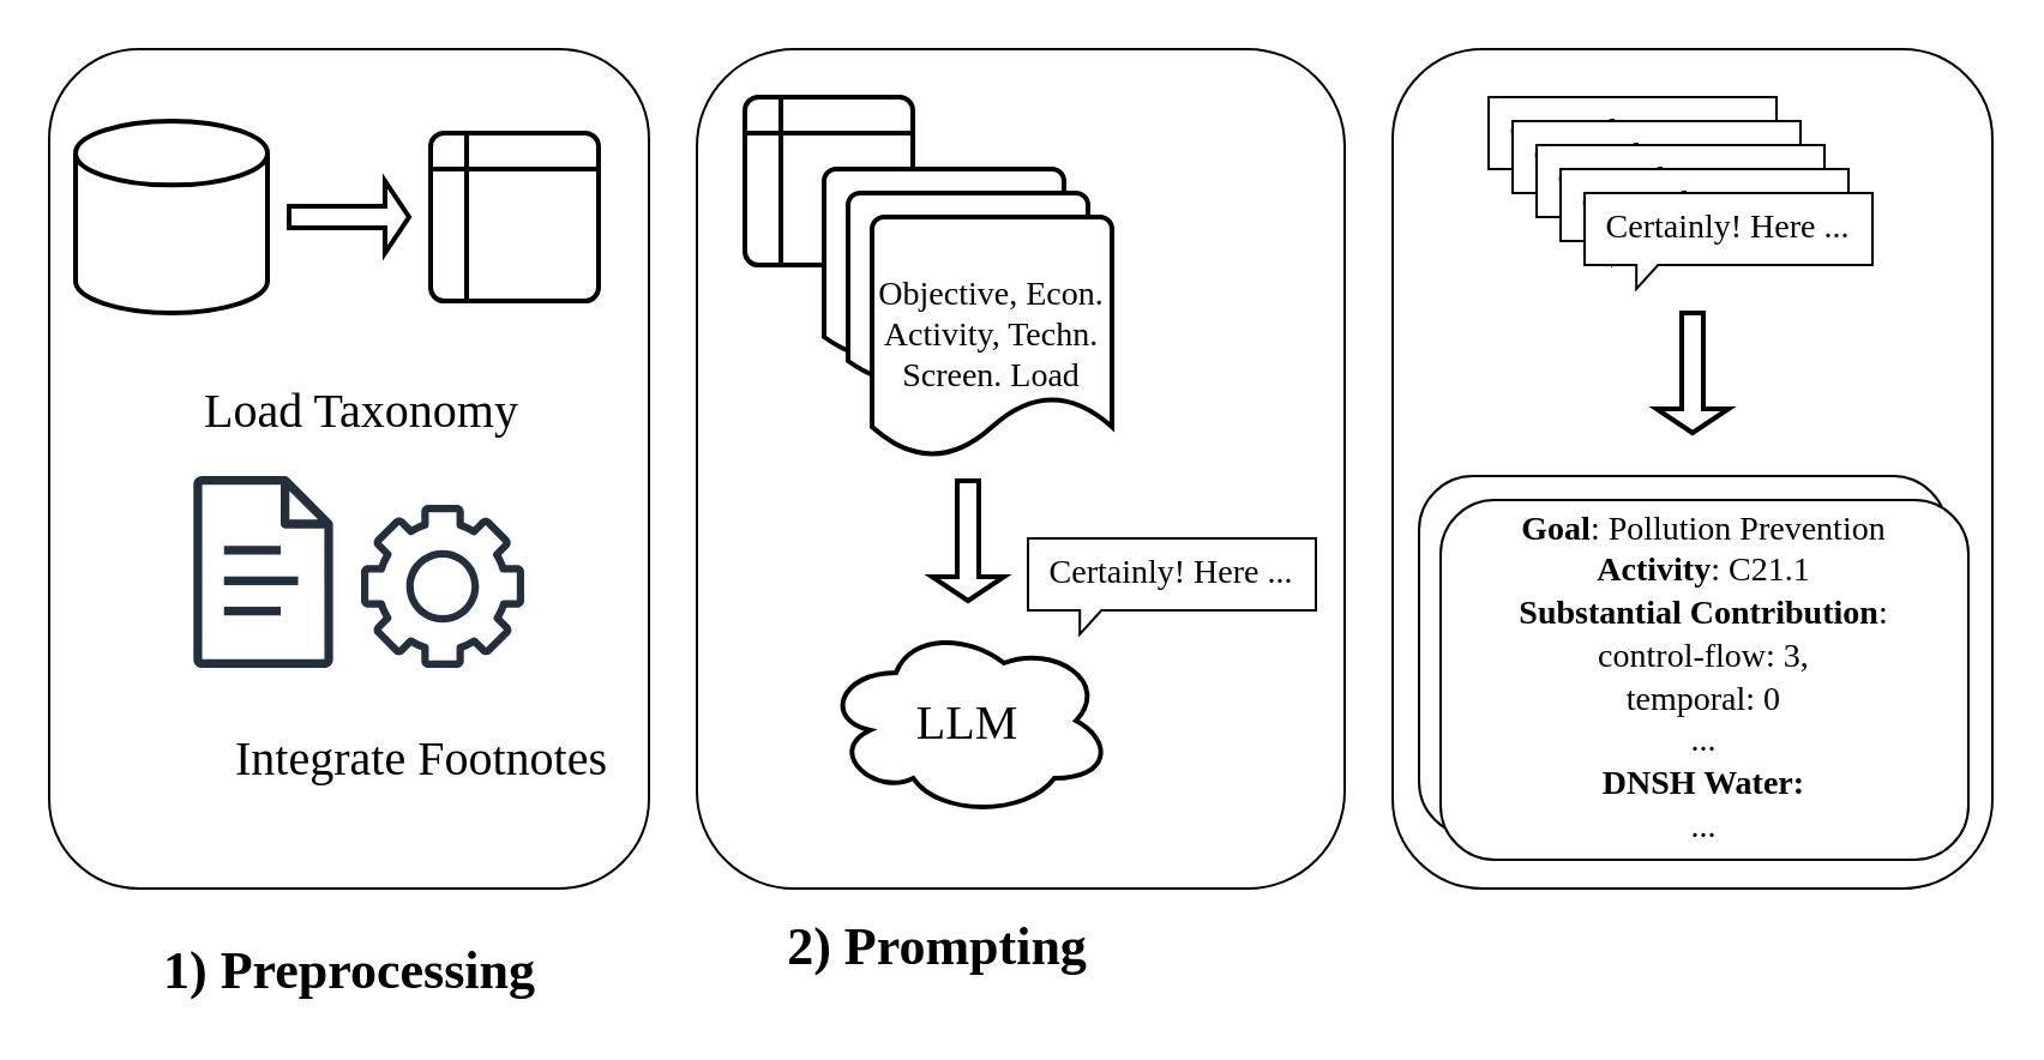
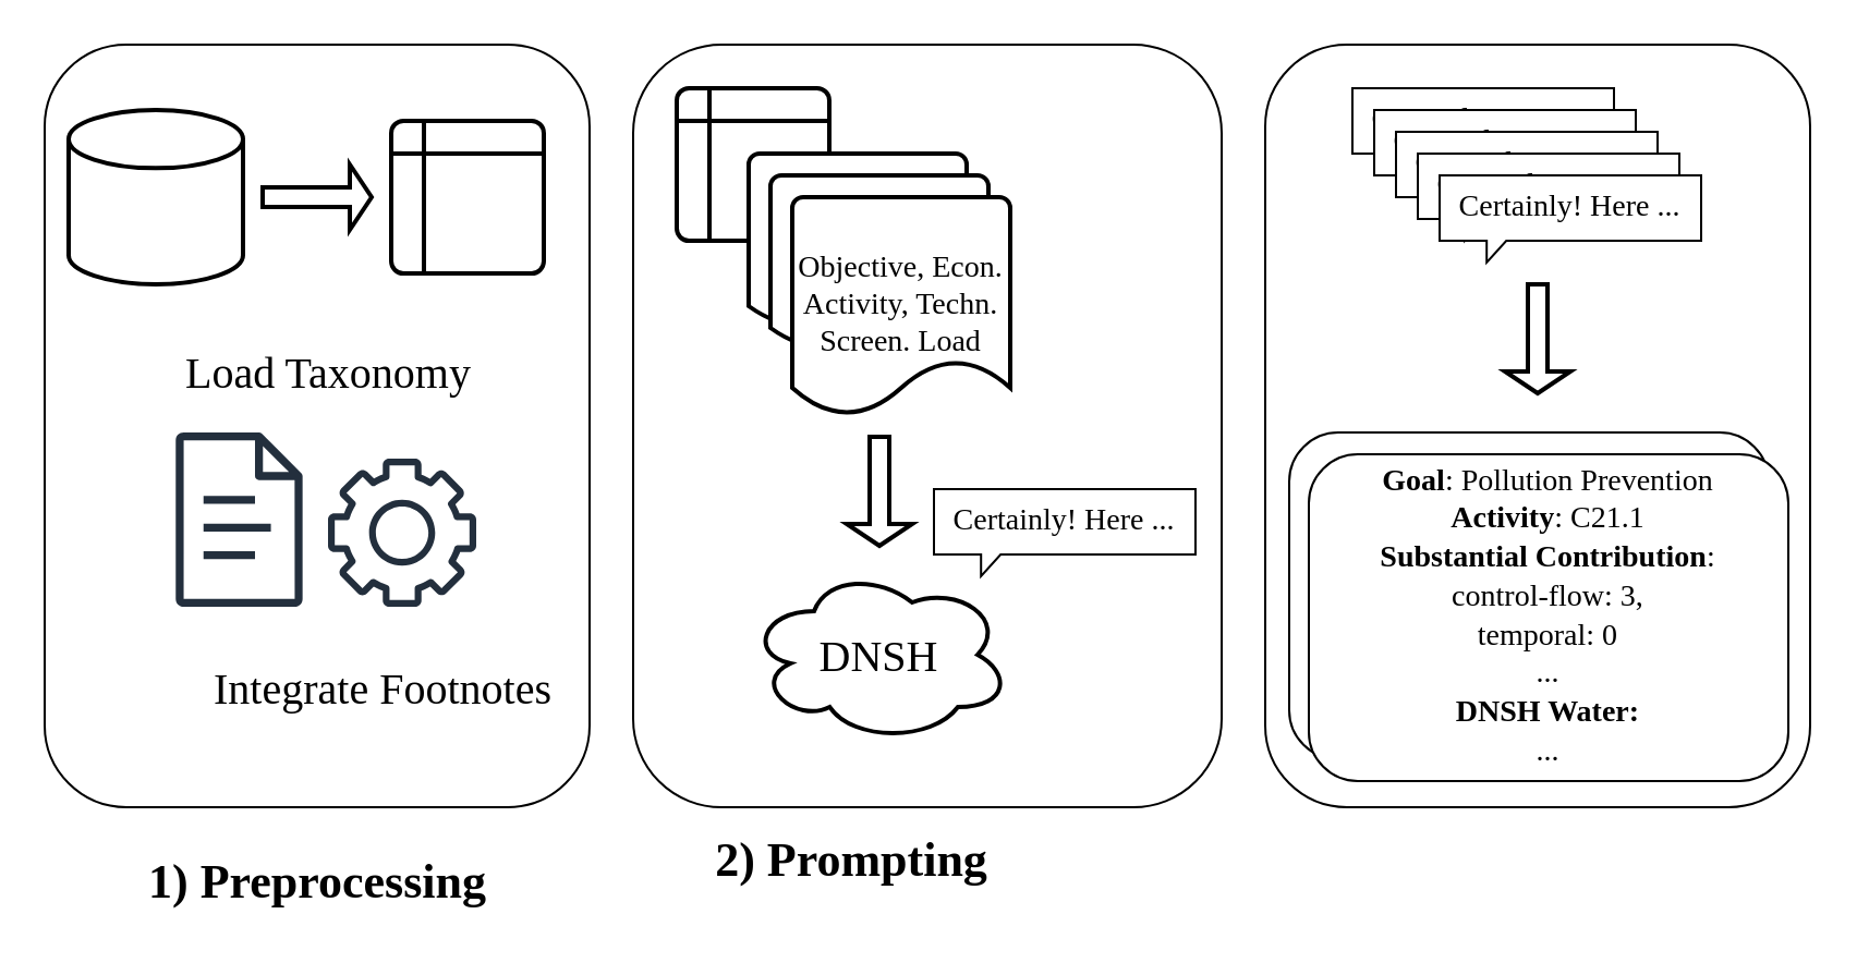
  <mxCell id="0" />
  <mxCell id="1" parent="0" />
  <mxCell id="2" value="" style="rounded=1;whiteSpace=wrap;html=1;" vertex="1" parent="1"><mxGeometry x="598" y="190" width="220" height="150" as="geometry" /></mxCell>
  <mxCell id="3" value="" style="rounded=1;whiteSpace=wrap;html=1;" parent="1" vertex="1"><mxGeometry x="20" y="20" width="250" height="350" as="geometry" /></mxCell>
  <mxCell id="4" value="" style="shape=internalStorage;whiteSpace=wrap;html=1;dx=15;dy=15;rounded=1;arcSize=8;strokeWidth=2;" parent="1" vertex="1"><mxGeometry x="179" y="55" width="70" height="70" as="geometry" /></mxCell>
  <mxCell id="5" value="" style="strokeWidth=2;html=1;shape=mxgraph.flowchart.database;whiteSpace=wrap;" parent="1" vertex="1"><mxGeometry x="31" y="50" width="80" height="80" as="geometry" /></mxCell>
  <mxCell id="6" value="" style="sketch=0;outlineConnect=0;fontColor=#232F3E;gradientColor=none;fillColor=#232F3D;strokeColor=none;dashed=0;verticalLabelPosition=bottom;verticalAlign=top;align=center;html=1;fontSize=12;fontStyle=0;aspect=fixed;pointerEvents=1;shape=mxgraph.aws4.gear;strokeWidth=2;fillStyle=solid;labelBackgroundColor=none;" parent="1" vertex="1"><mxGeometry x="150" y="210" width="68" height="68" as="geometry" /></mxCell>
  <mxCell id="7" value="&lt;font style=&quot;font-size: 22px;&quot;&gt;1) Preprocessing&lt;/font&gt;" style="text;html=1;align=center;verticalAlign=middle;whiteSpace=wrap;rounded=0;fontSize=22;fontFamily=Times New Roman;fontStyle=1" parent="1" vertex="1"><mxGeometry x="54.5" y="390" width="181" height="30" as="geometry" /></mxCell>
  <mxCell id="8" value="" style="shape=singleArrow;whiteSpace=wrap;html=1;strokeWidth=2;" parent="1" vertex="1"><mxGeometry x="120" y="75" width="50" height="30" as="geometry" /></mxCell>
  <mxCell id="9" value="&lt;font style=&quot;font-size: 20px;&quot;&gt;Load Taxonomy&lt;/font&gt;" style="text;html=1;align=center;verticalAlign=middle;whiteSpace=wrap;rounded=0;fontSize=14;fontFamily=Times New Roman;" parent="1" vertex="1"><mxGeometry x="60" y="155" width="181" height="30" as="geometry" /></mxCell>
  <mxCell id="10" value="&lt;span style=&quot;font-size: 20px;&quot;&gt;Integrate Footnotes&lt;/span&gt;" style="text;html=1;align=center;verticalAlign=middle;whiteSpace=wrap;rounded=0;fontSize=14;fontFamily=Times New Roman;" parent="1" vertex="1"><mxGeometry x="85" y="300" width="181" height="30" as="geometry" /></mxCell>
  <mxCell id="11" value="" style="sketch=0;outlineConnect=0;fontColor=#232F3E;gradientColor=none;fillColor=#232F3D;strokeColor=none;dashed=0;verticalLabelPosition=bottom;verticalAlign=top;align=center;html=1;fontSize=12;fontStyle=0;aspect=fixed;pointerEvents=1;shape=mxgraph.aws4.document;strokeWidth=1;" parent="1" vertex="1"><mxGeometry x="80" y="198" width="58.46" height="80" as="geometry" /></mxCell>
  <mxCell id="12" value="" style="rounded=1;whiteSpace=wrap;html=1;" parent="1" vertex="1"><mxGeometry x="290" y="20" width="270" height="350" as="geometry" /></mxCell>
- <mxCell id="13" value="&lt;font style=&quot;font-size: 20px;&quot;&gt;LLM&lt;/font&gt;" style="ellipse;shape=cloud;whiteSpace=wrap;html=1;strokeWidth=2;fontFamily=Times New Roman;fontSize=14;" parent="1" vertex="1"><mxGeometry x="343" y="260" width="120" height="80" as="geometry" /></mxCell>
+ <mxCell id="13" value="&lt;font style=&quot;font-size: 20px;&quot;&gt;DNSH&lt;/font&gt;" style="ellipse;shape=cloud;whiteSpace=wrap;html=1;strokeWidth=2;fontFamily=Times New Roman;fontSize=14;" parent="1" vertex="1"><mxGeometry x="343" y="260" width="120" height="80" as="geometry" /></mxCell>
  <mxCell id="14" value="" style="shape=singleArrow;whiteSpace=wrap;html=1;strokeWidth=2;rotation=90;" parent="1" vertex="1"><mxGeometry x="378" y="210" width="50" height="30" as="geometry" /></mxCell>
  <mxCell id="15" value="&lt;font style=&quot;font-size: 22px;&quot;&gt;2) Prompting&lt;/font&gt;" style="text;html=1;align=center;verticalAlign=middle;whiteSpace=wrap;rounded=0;fontSize=22;fontFamily=Times New Roman;fontStyle=1" parent="1" vertex="1"><mxGeometry x="299.5" y="380" width="181" height="30" as="geometry" /></mxCell>
  <mxCell id="16" value="&lt;font style=&quot;font-size: 14px;&quot;&gt;Certainly! Here ...&lt;/font&gt;" style="shape=callout;whiteSpace=wrap;html=1;perimeter=calloutPerimeter;position2=0.18;base=9;flipH=0;flipV=0;size=10;position=0.18;fontFamily=Times New Roman;fontSize=14;" parent="1" vertex="1"><mxGeometry x="428" y="224" width="120" height="40" as="geometry" /></mxCell>
  <mxCell id="17" value="" style="shape=internalStorage;whiteSpace=wrap;html=1;dx=15;dy=15;rounded=1;arcSize=8;strokeWidth=2;" parent="1" vertex="1"><mxGeometry x="310" y="40" width="70" height="70" as="geometry" /></mxCell>
  <mxCell id="18" value="" style="strokeWidth=2;html=1;shape=mxgraph.flowchart.document2;whiteSpace=wrap;size=0.25;" parent="1" vertex="1"><mxGeometry x="343" y="70" width="100" height="80" as="geometry" /></mxCell>
  <mxCell id="19" value="" style="strokeWidth=2;html=1;shape=mxgraph.flowchart.document2;whiteSpace=wrap;size=0.25;" parent="1" vertex="1"><mxGeometry x="353" y="80" width="100" height="80" as="geometry" /></mxCell>
  <mxCell id="20" value="Objective, Econ. Activity, Techn. Screen. Load" style="strokeWidth=2;html=1;shape=mxgraph.flowchart.document2;whiteSpace=wrap;size=0.25;fontSize=14;fontFamily=Times New Roman;" parent="1" vertex="1"><mxGeometry x="363" y="90" width="100" height="100" as="geometry" /></mxCell>
  <mxCell id="21" value="" style="rounded=1;whiteSpace=wrap;html=1;" parent="1" vertex="1"><mxGeometry x="580" y="20" width="250" height="350" as="geometry" /></mxCell>
  <mxCell id="22" value="" style="shape=singleArrow;whiteSpace=wrap;html=1;strokeWidth=2;rotation=90;" parent="1" vertex="1"><mxGeometry x="680" y="140" width="50" height="30" as="geometry" /></mxCell>
  <mxCell id="23" value="" style="rounded=1;whiteSpace=wrap;html=1;" parent="1" vertex="1"><mxGeometry x="591" y="198" width="220" height="150" as="geometry" /></mxCell>
  <mxCell id="24" value="&lt;font style=&quot;font-size: 14px;&quot;&gt;Certainly! Here ...&lt;/font&gt;" style="shape=callout;whiteSpace=wrap;html=1;perimeter=calloutPerimeter;position2=0.18;base=9;flipH=0;flipV=0;size=10;position=0.18;fontFamily=Times New Roman;fontSize=14;" parent="1" vertex="1"><mxGeometry x="620" y="40" width="120" height="40" as="geometry" /></mxCell>
  <mxCell id="25" value="&lt;font style=&quot;font-size: 14px;&quot;&gt;Certainly! Here ...&lt;/font&gt;" style="shape=callout;whiteSpace=wrap;html=1;perimeter=calloutPerimeter;position2=0.18;base=9;flipH=0;flipV=0;size=10;position=0.18;fontFamily=Times New Roman;fontSize=14;" parent="1" vertex="1"><mxGeometry x="630" y="50" width="120" height="40" as="geometry" /></mxCell>
  <mxCell id="26" value="&lt;font style=&quot;font-size: 14px;&quot;&gt;Certainly! Here ...&lt;/font&gt;" style="shape=callout;whiteSpace=wrap;html=1;perimeter=calloutPerimeter;position2=0.18;base=9;flipH=0;flipV=0;size=10;position=0.18;fontFamily=Times New Roman;fontSize=14;" parent="1" vertex="1"><mxGeometry x="640" y="60" width="120" height="40" as="geometry" /></mxCell>
  <mxCell id="27" value="&lt;font style=&quot;font-size: 14px;&quot;&gt;Certainly! Here ...&lt;/font&gt;" style="shape=callout;whiteSpace=wrap;html=1;perimeter=calloutPerimeter;position2=0.18;base=9;flipH=0;flipV=0;size=10;position=0.18;fontFamily=Times New Roman;fontSize=14;" parent="1" vertex="1"><mxGeometry x="650" y="70" width="120" height="40" as="geometry" /></mxCell>
  <mxCell id="28" value="&lt;font style=&quot;font-size: 14px;&quot;&gt;Certainly! Here ...&lt;/font&gt;" style="shape=callout;whiteSpace=wrap;html=1;perimeter=calloutPerimeter;position2=0.18;base=9;flipH=0;flipV=0;size=10;position=0.18;fontFamily=Times New Roman;fontSize=14;" parent="1" vertex="1"><mxGeometry x="660" y="80" width="120" height="40" as="geometry" /></mxCell>
  <mxCell id="29" value="&lt;font style=&quot;font-size: 14px;&quot; face=&quot;Times New Roman&quot;&gt;&lt;b style=&quot;&quot;&gt;Goal&lt;/b&gt;: Pollution Prevention&lt;br&gt;&lt;b style=&quot;&quot;&gt;Activity&lt;/b&gt;: C21.1&lt;/font&gt;&lt;div style=&quot;font-size: 14px;&quot;&gt;&lt;font style=&quot;font-size: 14px;&quot; face=&quot;mx8tDLq_LJQ-xG_jfSdf&quot;&gt;&lt;b style=&quot;&quot;&gt;Substantial Contribution&lt;/b&gt;:&lt;br&gt;control-flow: 3,&lt;br&gt;temporal: 0&lt;br&gt;...&lt;br&gt;&lt;b style=&quot;&quot;&gt;DNSH Water:&lt;/b&gt;&lt;br&gt;...&lt;/font&gt;&lt;/div&gt;" style="rounded=1;whiteSpace=wrap;html=1;" parent="1" vertex="1"><mxGeometry x="600" y="208" width="220" height="150" as="geometry" /></mxCell>
